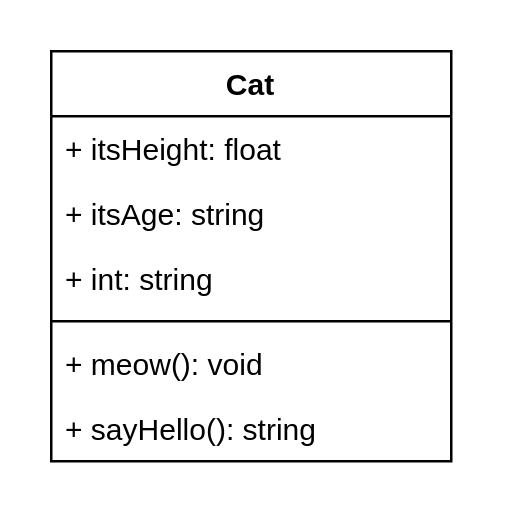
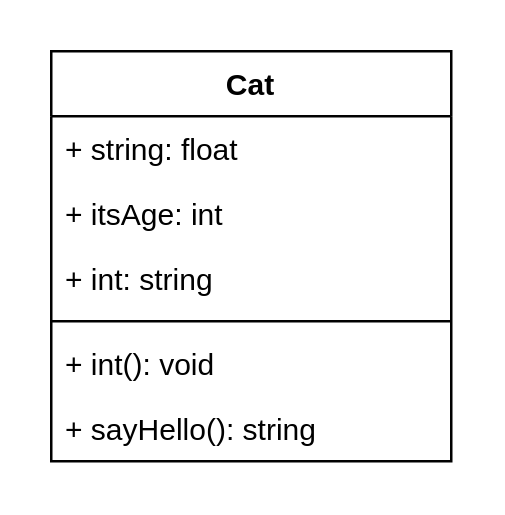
  <mxCell id="0" />
  <mxCell id="1" parent="0" />
  <mxCell id="2" value="Cat" style="swimlane;fontStyle=1;align=center;verticalAlign=top;childLayout=stackLayout;horizontal=1;startSize=26;horizontalStack=0;resizeParent=1;resizeParentMax=0;resizeLast=0;collapsible=1;marginBottom=0;" vertex="1" parent="1"><mxGeometry x="20" y="20" width="160" height="164" as="geometry" /></mxCell>
- <mxCell id="3" value="+ itsHeight: float" style="text;strokeColor=none;fillColor=none;align=left;verticalAlign=top;spacingLeft=4;spacingRight=4;overflow=hidden;rotatable=0;points=[[0,0.5],[1,0.5]];portConstraint=eastwest;" vertex="1" parent="2"><mxGeometry y="26" width="160" height="26" as="geometry" /></mxCell>
- <mxCell id="4" value="+ itsAge: string" style="text;strokeColor=none;fillColor=none;align=left;verticalAlign=top;spacingLeft=4;spacingRight=4;overflow=hidden;rotatable=0;points=[[0,0.5],[1,0.5]];portConstraint=eastwest;" vertex="1" parent="2"><mxGeometry y="52" width="160" height="26" as="geometry" /></mxCell>
+ <mxCell id="3" value="+ string: float" style="text;strokeColor=none;fillColor=none;align=left;verticalAlign=top;spacingLeft=4;spacingRight=4;overflow=hidden;rotatable=0;points=[[0,0.5],[1,0.5]];portConstraint=eastwest;" vertex="1" parent="2"><mxGeometry y="26" width="160" height="26" as="geometry" /></mxCell>
+ <mxCell id="4" value="+ itsAge: int" style="text;strokeColor=none;fillColor=none;align=left;verticalAlign=top;spacingLeft=4;spacingRight=4;overflow=hidden;rotatable=0;points=[[0,0.5],[1,0.5]];portConstraint=eastwest;" vertex="1" parent="2"><mxGeometry y="52" width="160" height="26" as="geometry" /></mxCell>
  <mxCell id="5" value="+ int: string" style="text;strokeColor=none;fillColor=none;align=left;verticalAlign=top;spacingLeft=4;spacingRight=4;overflow=hidden;rotatable=0;points=[[0,0.5],[1,0.5]];portConstraint=eastwest;" vertex="1" parent="2"><mxGeometry y="78" width="160" height="26" as="geometry" /></mxCell>
  <mxCell id="6" value="" style="line;strokeWidth=1;fillColor=none;align=left;verticalAlign=middle;spacingTop=-1;spacingLeft=3;spacingRight=3;rotatable=0;labelPosition=right;points=[];portConstraint=eastwest;" vertex="1" parent="2"><mxGeometry y="104" width="160" height="8" as="geometry" /></mxCell>
- <mxCell id="7" value="+ meow(): void" style="text;strokeColor=none;fillColor=none;align=left;verticalAlign=top;spacingLeft=4;spacingRight=4;overflow=hidden;rotatable=0;points=[[0,0.5],[1,0.5]];portConstraint=eastwest;" vertex="1" parent="2"><mxGeometry y="112" width="160" height="26" as="geometry" /></mxCell>
+ <mxCell id="7" value="+ int(): void" style="text;strokeColor=none;fillColor=none;align=left;verticalAlign=top;spacingLeft=4;spacingRight=4;overflow=hidden;rotatable=0;points=[[0,0.5],[1,0.5]];portConstraint=eastwest;" vertex="1" parent="2"><mxGeometry y="112" width="160" height="26" as="geometry" /></mxCell>
  <mxCell id="8" value="+ sayHello(): string" style="text;strokeColor=none;fillColor=none;align=left;verticalAlign=top;spacingLeft=4;spacingRight=4;overflow=hidden;rotatable=0;points=[[0,0.5],[1,0.5]];portConstraint=eastwest;" vertex="1" parent="2"><mxGeometry y="138" width="160" height="26" as="geometry" /></mxCell>
